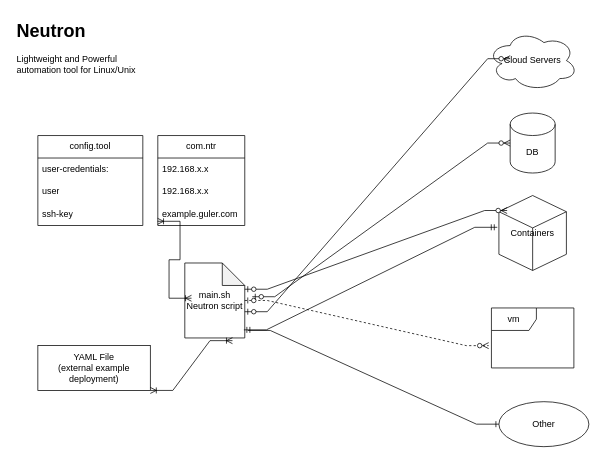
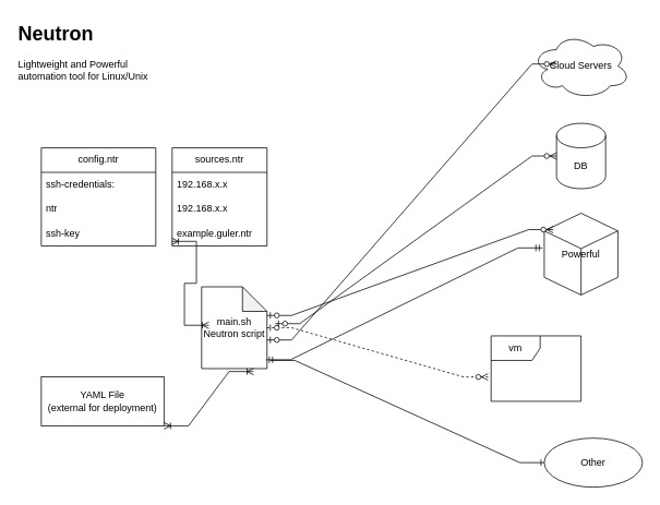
  <mxCell id="0" />
  <mxCell id="1" parent="0" />
- <mxCell id="2" value="com.ntr" style="swimlane;fontStyle=0;childLayout=stackLayout;horizontal=1;startSize=30;horizontalStack=0;resizeParent=1;resizeParentMax=0;resizeLast=0;collapsible=1;marginBottom=0;whiteSpace=wrap;html=1;" vertex="1" parent="1"><mxGeometry x="210" y="180" width="116" height="120" as="geometry" /></mxCell>
+ <mxCell id="2" value="sources.ntr" style="swimlane;fontStyle=0;childLayout=stackLayout;horizontal=1;startSize=30;horizontalStack=0;resizeParent=1;resizeParentMax=0;resizeLast=0;collapsible=1;marginBottom=0;whiteSpace=wrap;html=1;" vertex="1" parent="1"><mxGeometry x="210" y="180" width="116" height="120" as="geometry" /></mxCell>
  <mxCell id="3" value="192.168.x.x" style="text;strokeColor=none;fillColor=none;align=left;verticalAlign=middle;spacingLeft=4;spacingRight=4;overflow=hidden;points=[[0,0.5],[1,0.5]];portConstraint=eastwest;rotatable=0;whiteSpace=wrap;html=1;" vertex="1" parent="2"><mxGeometry y="30" width="116" height="30" as="geometry" /></mxCell>
  <mxCell id="4" value="192.168.x.x" style="text;strokeColor=none;fillColor=none;align=left;verticalAlign=middle;spacingLeft=4;spacingRight=4;overflow=hidden;points=[[0,0.5],[1,0.5]];portConstraint=eastwest;rotatable=0;whiteSpace=wrap;html=1;" vertex="1" parent="2"><mxGeometry y="60" width="116" height="30" as="geometry" /></mxCell>
- <mxCell id="5" value="example.guler.com" style="text;strokeColor=none;fillColor=none;align=left;verticalAlign=middle;spacingLeft=4;spacingRight=4;overflow=hidden;points=[[0,0.5],[1,0.5]];portConstraint=eastwest;rotatable=0;whiteSpace=wrap;html=1;" vertex="1" parent="2"><mxGeometry y="90" width="116" height="30" as="geometry" /></mxCell>
+ <mxCell id="5" value="example.guler.ntr" style="text;strokeColor=none;fillColor=none;align=left;verticalAlign=middle;spacingLeft=4;spacingRight=4;overflow=hidden;points=[[0,0.5],[1,0.5]];portConstraint=eastwest;rotatable=0;whiteSpace=wrap;html=1;" vertex="1" parent="2"><mxGeometry y="90" width="116" height="30" as="geometry" /></mxCell>
  <mxCell id="6" value="&lt;h1 style=&quot;margin-top: 0px;&quot;&gt;Neutron&lt;/h1&gt;&lt;p&gt;Lightweight and Powerful automation tool for Linux/Unix&lt;/p&gt;" style="text;html=1;whiteSpace=wrap;overflow=hidden;rounded=0;" vertex="1" parent="1"><mxGeometry x="20" y="20" width="180" height="90" as="geometry" /></mxCell>
- <mxCell id="7" value="config.tool" style="swimlane;fontStyle=0;childLayout=stackLayout;horizontal=1;startSize=30;horizontalStack=0;resizeParent=1;resizeParentMax=0;resizeLast=0;collapsible=1;marginBottom=0;whiteSpace=wrap;html=1;" vertex="1" parent="1"><mxGeometry x="50" y="180" width="140" height="120" as="geometry" /></mxCell>
- <mxCell id="8" value="user-credentials:" style="text;strokeColor=none;fillColor=none;align=left;verticalAlign=middle;spacingLeft=4;spacingRight=4;overflow=hidden;points=[[0,0.5],[1,0.5]];portConstraint=eastwest;rotatable=0;whiteSpace=wrap;html=1;" vertex="1" parent="7"><mxGeometry y="30" width="140" height="30" as="geometry" /></mxCell>
- <mxCell id="9" value="user" style="text;strokeColor=none;fillColor=none;align=left;verticalAlign=middle;spacingLeft=4;spacingRight=4;overflow=hidden;points=[[0,0.5],[1,0.5]];portConstraint=eastwest;rotatable=0;whiteSpace=wrap;html=1;" vertex="1" parent="7"><mxGeometry y="60" width="140" height="30" as="geometry" /></mxCell>
+ <mxCell id="7" value="config.ntr" style="swimlane;fontStyle=0;childLayout=stackLayout;horizontal=1;startSize=30;horizontalStack=0;resizeParent=1;resizeParentMax=0;resizeLast=0;collapsible=1;marginBottom=0;whiteSpace=wrap;html=1;" vertex="1" parent="1"><mxGeometry x="50" y="180" width="140" height="120" as="geometry" /></mxCell>
+ <mxCell id="8" value="ssh-credentials:" style="text;strokeColor=none;fillColor=none;align=left;verticalAlign=middle;spacingLeft=4;spacingRight=4;overflow=hidden;points=[[0,0.5],[1,0.5]];portConstraint=eastwest;rotatable=0;whiteSpace=wrap;html=1;" vertex="1" parent="7"><mxGeometry y="30" width="140" height="30" as="geometry" /></mxCell>
+ <mxCell id="9" value="ntr" style="text;strokeColor=none;fillColor=none;align=left;verticalAlign=middle;spacingLeft=4;spacingRight=4;overflow=hidden;points=[[0,0.5],[1,0.5]];portConstraint=eastwest;rotatable=0;whiteSpace=wrap;html=1;" vertex="1" parent="7"><mxGeometry y="60" width="140" height="30" as="geometry" /></mxCell>
  <mxCell id="10" value="ssh-key" style="text;strokeColor=none;fillColor=none;align=left;verticalAlign=middle;spacingLeft=4;spacingRight=4;overflow=hidden;points=[[0,0.5],[1,0.5]];portConstraint=eastwest;rotatable=0;whiteSpace=wrap;html=1;" vertex="1" parent="7"><mxGeometry y="90" width="140" height="30" as="geometry" /></mxCell>
  <mxCell id="11" value="Cloud Servers" style="ellipse;shape=cloud;whiteSpace=wrap;html=1;" vertex="1" parent="1"><mxGeometry x="650" y="40" width="120" height="80" as="geometry" /></mxCell>
  <mxCell id="12" value="DB" style="shape=cylinder3;whiteSpace=wrap;html=1;boundedLbl=1;backgroundOutline=1;size=15;" vertex="1" parent="1"><mxGeometry x="680" y="150" width="60" height="80" as="geometry" /></mxCell>
  <mxCell id="13" value="main.sh&lt;div&gt;Neutron script&lt;/div&gt;" style="shape=note;whiteSpace=wrap;html=1;backgroundOutline=1;darkOpacity=0.05;" vertex="1" parent="1"><mxGeometry x="246" y="350" width="80" height="100" as="geometry" /></mxCell>
- <mxCell id="14" value="Containers" style="html=1;whiteSpace=wrap;shape=isoCube2;backgroundOutline=1;isoAngle=15;" vertex="1" parent="1"><mxGeometry x="665" y="260" width="90" height="100" as="geometry" /></mxCell>
- <mxCell id="15" value="vm" style="shape=umlFrame;whiteSpace=wrap;html=1;pointerEvents=0;" vertex="1" parent="1"><mxGeometry x="655" y="410" width="110" height="80" as="geometry" /></mxCell>
- <mxCell id="16" value="YAML File&lt;div&gt;(external example deployment)&lt;/div&gt;" style="whiteSpace=wrap;html=1;align=center;verticalAlign=middle;treeFolding=1;treeMoving=1;newEdgeStyle={&quot;edgeStyle&quot;:&quot;elbowEdgeStyle&quot;,&quot;startArrow&quot;:&quot;none&quot;,&quot;endArrow&quot;:&quot;none&quot;};" vertex="1" parent="1"><mxGeometry x="50" y="460" width="150" height="60" as="geometry" /></mxCell>
+ <mxCell id="14" value="Powerful" style="html=1;whiteSpace=wrap;shape=isoCube2;backgroundOutline=1;isoAngle=15;" vertex="1" parent="1"><mxGeometry x="665" y="260" width="90" height="100" as="geometry" /></mxCell>
+ <mxCell id="15" value="vm" style="shape=umlFrame;whiteSpace=wrap;html=1;pointerEvents=0;" vertex="1" parent="1"><mxGeometry x="600" y="410" width="110" height="80" as="geometry" /></mxCell>
+ <mxCell id="16" value="YAML File&lt;div&gt;(external for deployment)&lt;/div&gt;" style="whiteSpace=wrap;html=1;align=center;verticalAlign=middle;treeFolding=1;treeMoving=1;newEdgeStyle={&quot;edgeStyle&quot;:&quot;elbowEdgeStyle&quot;,&quot;startArrow&quot;:&quot;none&quot;,&quot;endArrow&quot;:&quot;none&quot;};" vertex="1" parent="1"><mxGeometry x="50" y="460" width="150" height="60" as="geometry" /></mxCell>
  <mxCell id="17" value="" style="edgeStyle=entityRelationEdgeStyle;fontSize=12;html=1;endArrow=ERoneToMany;startArrow=ERoneToMany;rounded=0;exitX=-0.003;exitY=0.813;exitDx=0;exitDy=0;exitPerimeter=0;entryX=-0.015;entryY=0.372;entryDx=0;entryDy=0;entryPerimeter=0;" edge="1" parent="1" source="5"><mxGeometry width="100" height="100" relative="1" as="geometry"><mxPoint x="62" y="312" as="sourcePoint" /><mxPoint x="255" y="397" as="targetPoint" /><Array as="points"><mxPoint x="260" y="320" /></Array></mxGeometry></mxCell>
  <mxCell id="18" value="" style="edgeStyle=entityRelationEdgeStyle;fontSize=12;html=1;endArrow=ERoneToMany;startArrow=ERoneToMany;rounded=0;exitX=1;exitY=1;exitDx=0;exitDy=0;entryX=0.795;entryY=1.036;entryDx=0;entryDy=0;entryPerimeter=0;" edge="1" parent="1" source="16" target="13"><mxGeometry width="100" height="100" relative="1" as="geometry"><mxPoint x="370" y="340" as="sourcePoint" /><mxPoint x="470" y="240" as="targetPoint" /></mxGeometry></mxCell>
  <mxCell id="19" value="" style="edgeStyle=entityRelationEdgeStyle;fontSize=12;html=1;endArrow=ERzeroToMany;startArrow=ERzeroToOne;rounded=0;entryX=-0.033;entryY=0.628;entryDx=0;entryDy=0;entryPerimeter=0;dashed=1;" edge="1" parent="1" source="13" target="15"><mxGeometry width="100" height="100" relative="1" as="geometry"><mxPoint x="380" y="440" as="sourcePoint" /><mxPoint x="480" y="340" as="targetPoint" /></mxGeometry></mxCell>
  <mxCell id="20" value="" style="edgeStyle=entityRelationEdgeStyle;fontSize=12;html=1;endArrow=ERzeroToMany;startArrow=ERzeroToOne;rounded=0;exitX=0;exitY=0;exitDx=80;exitDy=65;exitPerimeter=0;entryX=0;entryY=0.5;entryDx=0;entryDy=0;entryPerimeter=0;" edge="1" parent="1"><mxGeometry width="100" height="100" relative="1" as="geometry"><mxPoint x="326" y="385" as="sourcePoint" /><mxPoint x="676" y="280" as="targetPoint" /><Array as="points"><mxPoint x="470" y="310" /><mxPoint x="650" y="180" /><mxPoint x="530" y="230" /></Array></mxGeometry></mxCell>
  <mxCell id="21" value="" style="edgeStyle=entityRelationEdgeStyle;fontSize=12;html=1;endArrow=ERmandOne;startArrow=ERmandOne;rounded=0;exitX=0.985;exitY=0.892;exitDx=0;exitDy=0;exitPerimeter=0;entryX=0;entryY=0.5;entryDx=0;entryDy=0;entryPerimeter=0;" edge="1" parent="1" source="13"><mxGeometry width="100" height="100" relative="1" as="geometry"><mxPoint x="326" y="497.6" as="sourcePoint" /><mxPoint x="662.8" y="302.4" as="targetPoint" /></mxGeometry></mxCell>
  <mxCell id="22" value="" style="edgeStyle=entityRelationEdgeStyle;fontSize=12;html=1;endArrow=ERzeroToMany;startArrow=ERzeroToOne;rounded=0;exitX=0;exitY=0;exitDx=80;exitDy=65;exitPerimeter=0;entryX=0;entryY=0.5;entryDx=0;entryDy=0;entryPerimeter=0;" edge="1" parent="1" target="12"><mxGeometry width="100" height="100" relative="1" as="geometry"><mxPoint x="336" y="395" as="sourcePoint" /><mxPoint x="686" y="290" as="targetPoint" /><Array as="points"><mxPoint x="480" y="320" /><mxPoint x="660" y="190" /><mxPoint x="540" y="240" /></Array></mxGeometry></mxCell>
  <mxCell id="23" value="" style="edgeStyle=entityRelationEdgeStyle;fontSize=12;html=1;endArrow=ERzeroToMany;startArrow=ERzeroToOne;rounded=0;exitX=0;exitY=0;exitDx=80;exitDy=65;exitPerimeter=0;" edge="1" parent="1" source="13"><mxGeometry width="100" height="100" relative="1" as="geometry"><mxPoint x="356" y="415" as="sourcePoint" /><mxPoint x="680" y="77.5" as="targetPoint" /><Array as="points"><mxPoint x="540" y="327.5" /><mxPoint x="720" y="197.5" /><mxPoint x="600" y="247.5" /></Array></mxGeometry></mxCell>
  <mxCell id="24" value="Other" style="ellipse;whiteSpace=wrap;html=1;align=center;" vertex="1" parent="1"><mxGeometry x="665" y="535" width="120" height="60" as="geometry" /></mxCell>
  <mxCell id="25" value="" style="edgeStyle=entityRelationEdgeStyle;fontSize=12;html=1;endArrow=ERone;endFill=1;rounded=0;entryX=0;entryY=0.5;entryDx=0;entryDy=0;" edge="1" parent="1" target="24"><mxGeometry width="100" height="100" relative="1" as="geometry"><mxPoint x="330" y="440" as="sourcePoint" /><mxPoint x="480" y="440" as="targetPoint" /></mxGeometry></mxCell>
